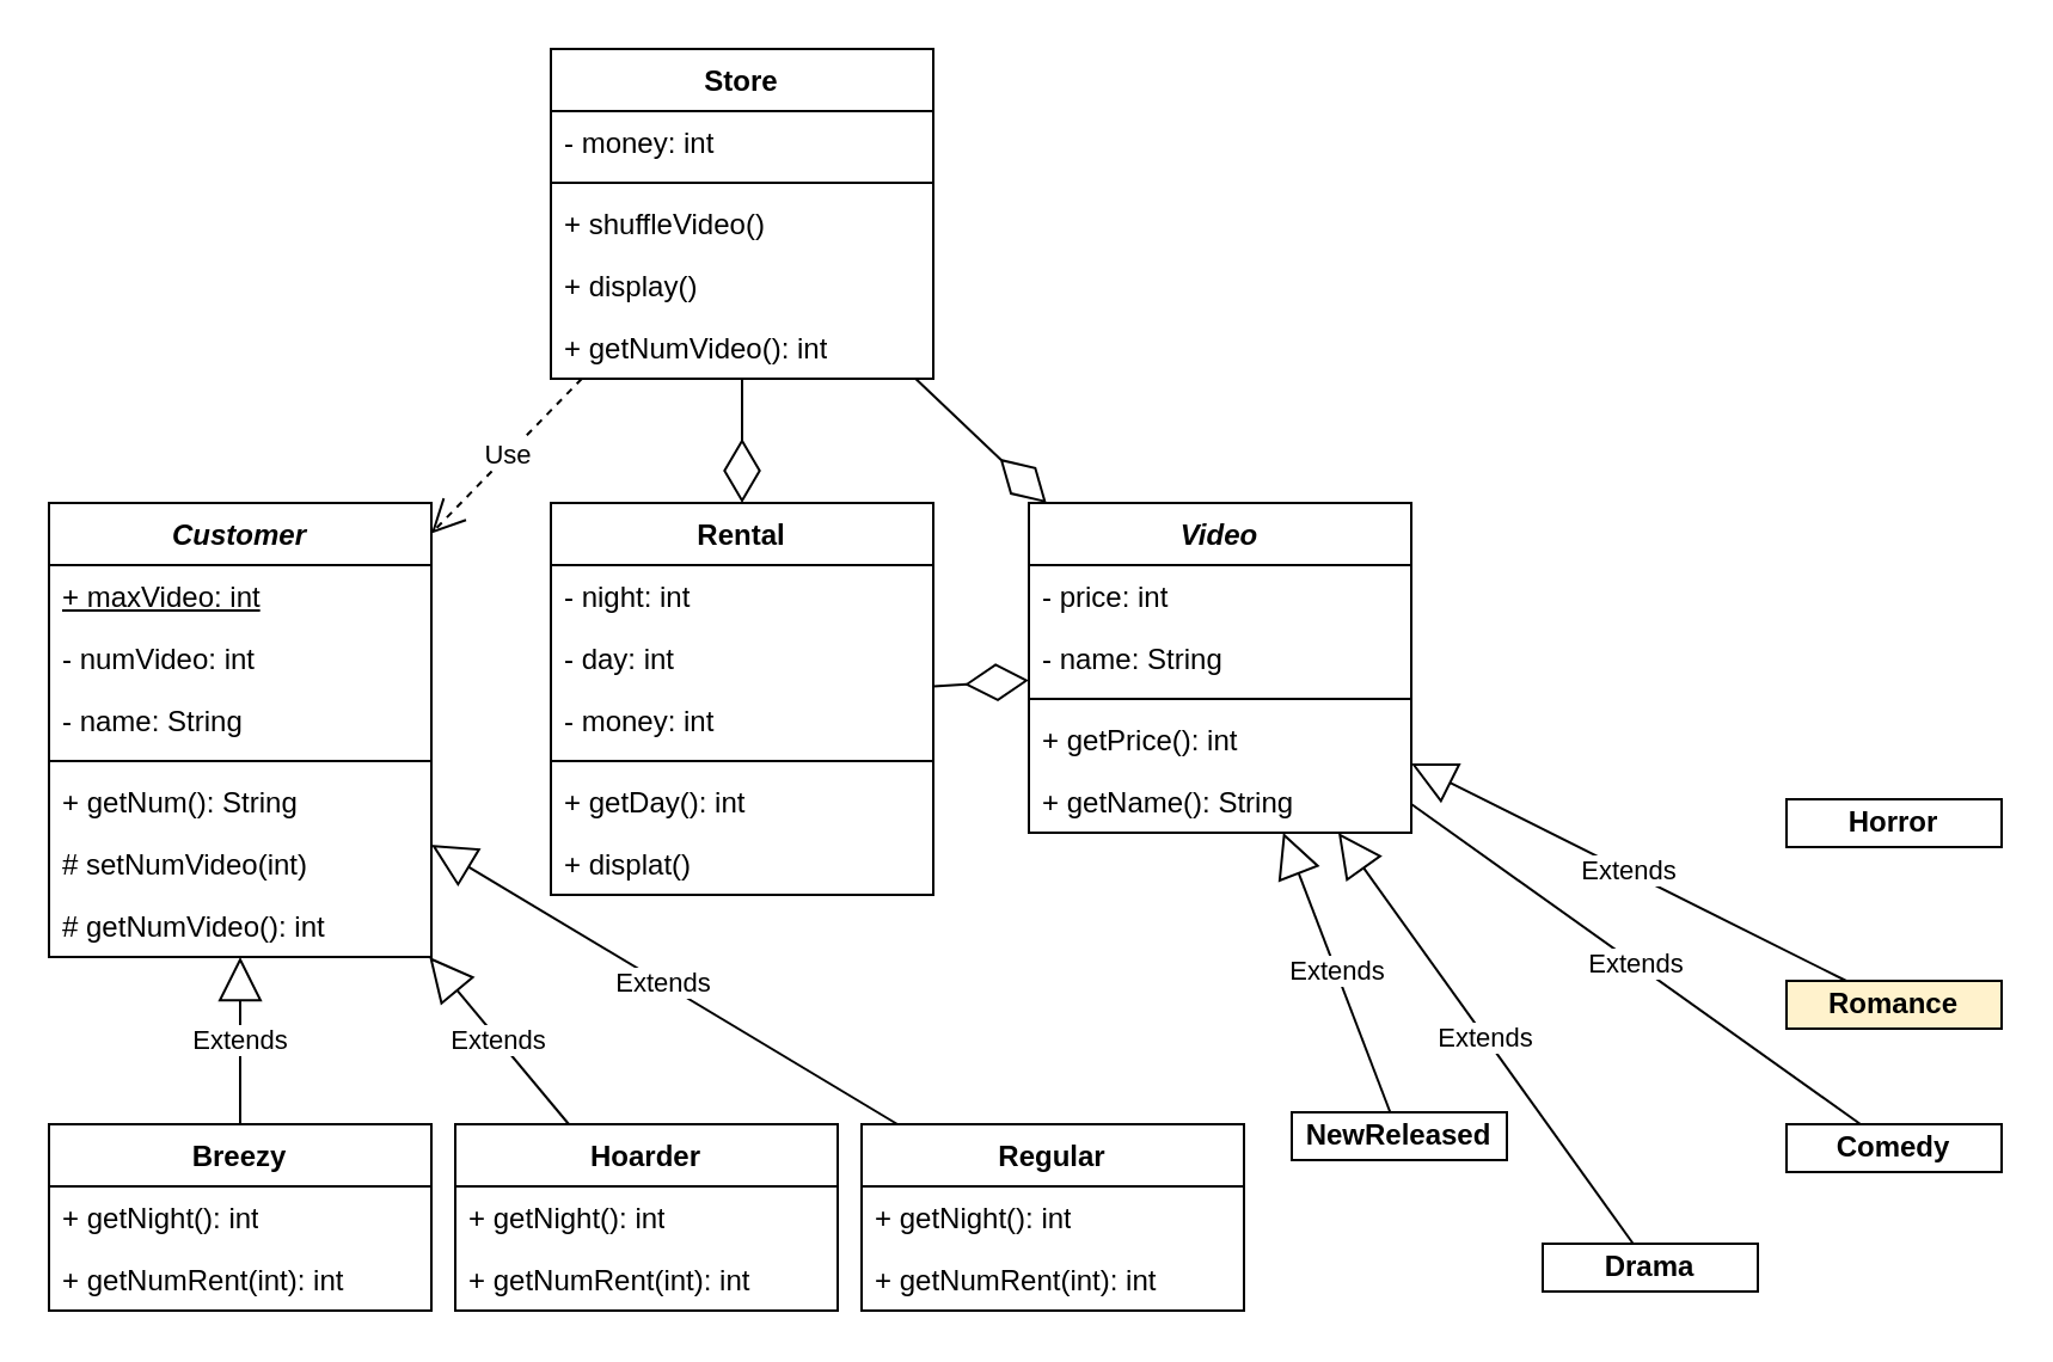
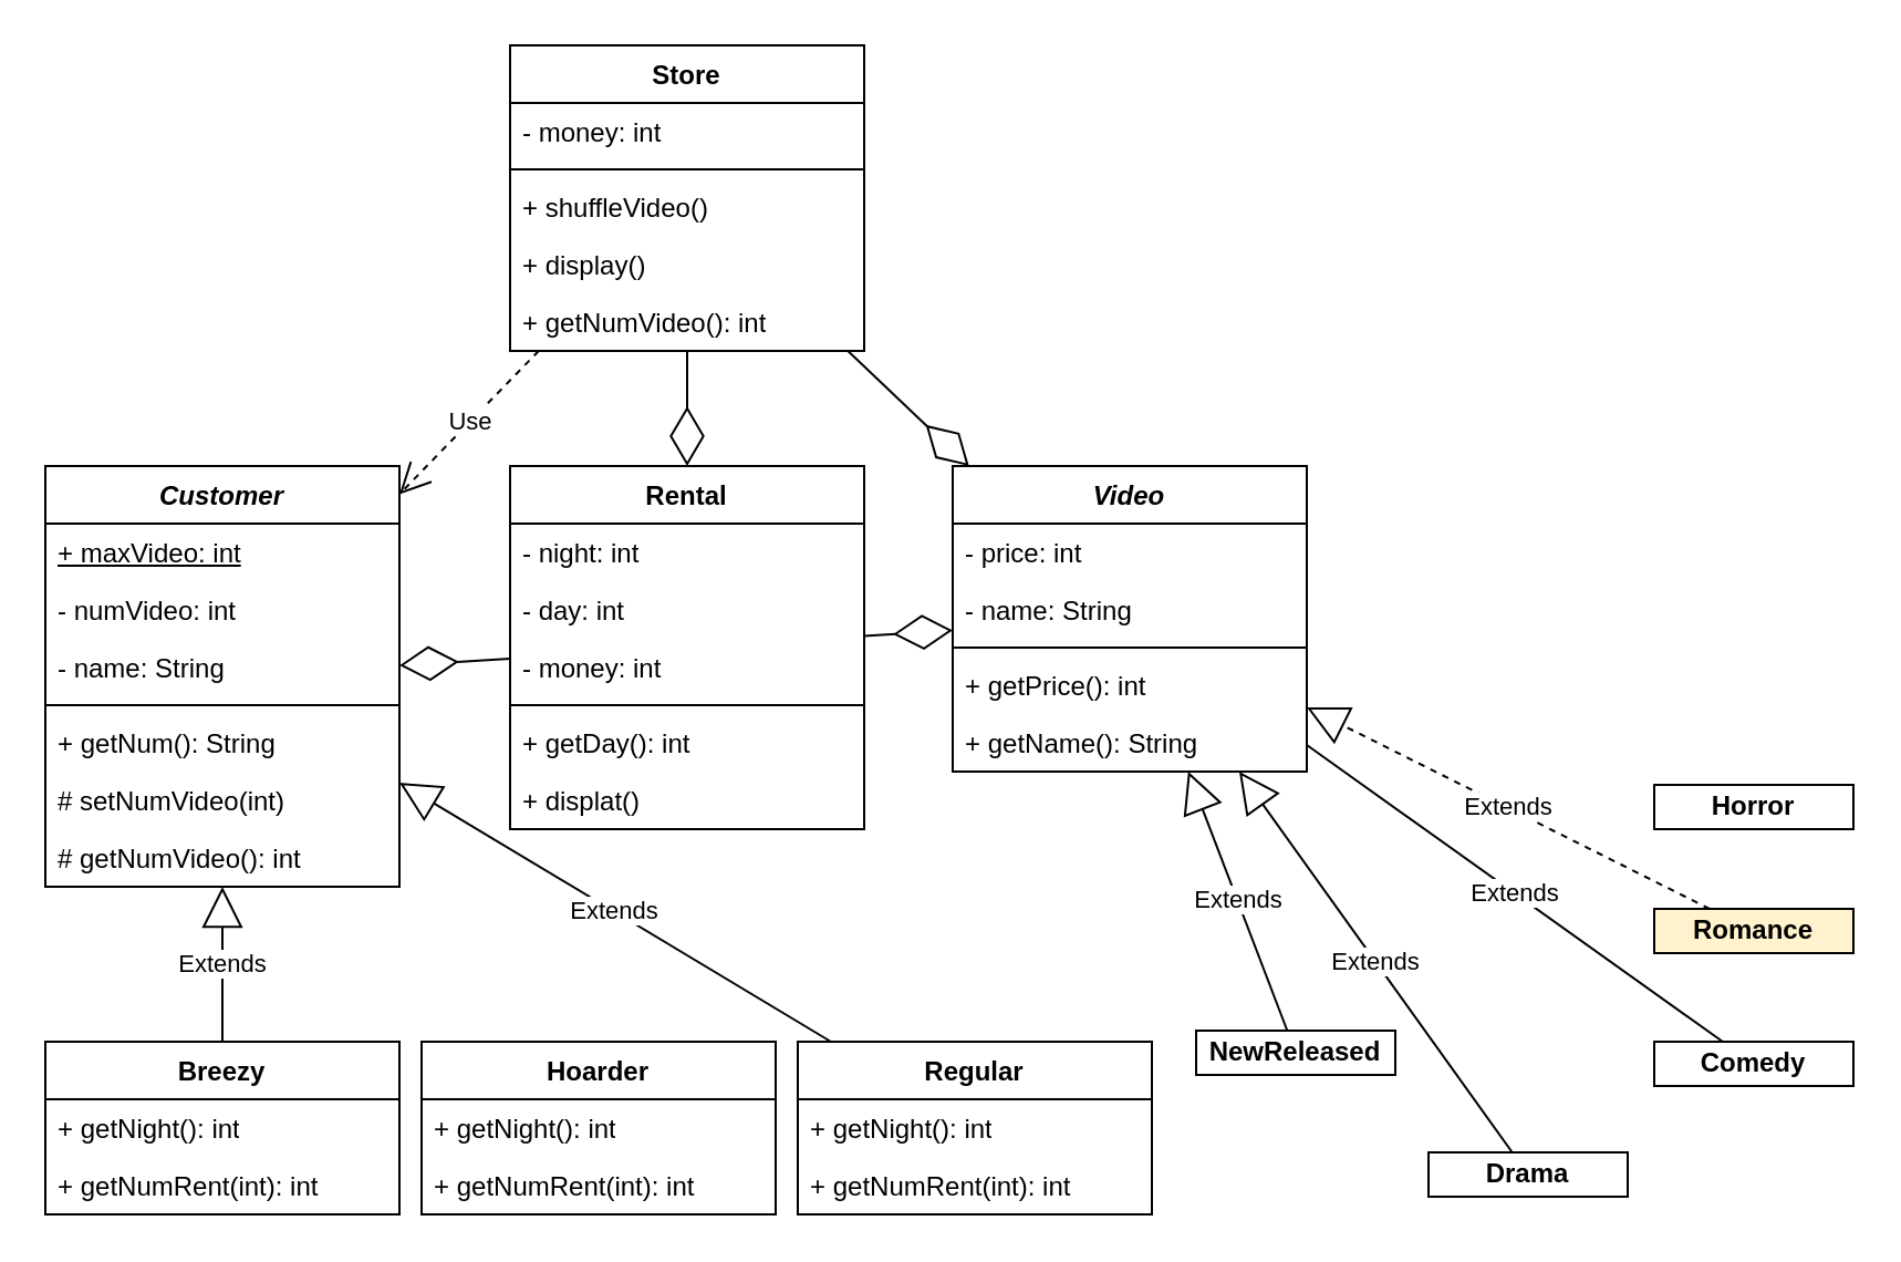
  <mxCell id="0" />
  <mxCell id="1" parent="0" />
  <mxCell id="2" value="&lt;i&gt;Customer&lt;/i&gt;" style="swimlane;fontStyle=1;align=center;verticalAlign=top;childLayout=stackLayout;horizontal=1;startSize=26;horizontalStack=0;resizeParent=1;resizeParentMax=0;resizeLast=0;collapsible=1;marginBottom=0;whiteSpace=wrap;html=1;" vertex="1" parent="1"><mxGeometry x="20" y="210" width="160" height="190" as="geometry" /></mxCell>
  <mxCell id="3" value="&lt;u&gt;+ maxVideo: int&lt;/u&gt;" style="text;strokeColor=none;fillColor=none;align=left;verticalAlign=top;spacingLeft=4;spacingRight=4;overflow=hidden;rotatable=0;points=[[0,0.5],[1,0.5]];portConstraint=eastwest;whiteSpace=wrap;html=1;" vertex="1" parent="2"><mxGeometry y="26" width="160" height="26" as="geometry" /></mxCell>
  <mxCell id="4" value="- numVideo: int" style="text;strokeColor=none;fillColor=none;align=left;verticalAlign=top;spacingLeft=4;spacingRight=4;overflow=hidden;rotatable=0;points=[[0,0.5],[1,0.5]];portConstraint=eastwest;whiteSpace=wrap;html=1;" vertex="1" parent="2"><mxGeometry y="52" width="160" height="26" as="geometry" /></mxCell>
  <mxCell id="5" value="- name: String" style="text;strokeColor=none;fillColor=none;align=left;verticalAlign=top;spacingLeft=4;spacingRight=4;overflow=hidden;rotatable=0;points=[[0,0.5],[1,0.5]];portConstraint=eastwest;whiteSpace=wrap;html=1;" vertex="1" parent="2"><mxGeometry y="78" width="160" height="26" as="geometry" /></mxCell>
  <mxCell id="6" value="" style="line;strokeWidth=1;fillColor=none;align=left;verticalAlign=middle;spacingTop=-1;spacingLeft=3;spacingRight=3;rotatable=0;labelPosition=right;points=[];portConstraint=eastwest;strokeColor=inherit;" vertex="1" parent="2"><mxGeometry y="104" width="160" height="8" as="geometry" /></mxCell>
  <mxCell id="7" value="+ getNum(): String" style="text;strokeColor=none;fillColor=none;align=left;verticalAlign=top;spacingLeft=4;spacingRight=4;overflow=hidden;rotatable=0;points=[[0,0.5],[1,0.5]];portConstraint=eastwest;whiteSpace=wrap;html=1;" vertex="1" parent="2"><mxGeometry y="112" width="160" height="26" as="geometry" /></mxCell>
  <mxCell id="8" value="# setNumVideo(int)" style="text;strokeColor=none;fillColor=none;align=left;verticalAlign=top;spacingLeft=4;spacingRight=4;overflow=hidden;rotatable=0;points=[[0,0.5],[1,0.5]];portConstraint=eastwest;whiteSpace=wrap;html=1;" vertex="1" parent="2"><mxGeometry y="138" width="160" height="26" as="geometry" /></mxCell>
  <mxCell id="9" value="# getNumVideo(): int" style="text;strokeColor=none;fillColor=none;align=left;verticalAlign=top;spacingLeft=4;spacingRight=4;overflow=hidden;rotatable=0;points=[[0,0.5],[1,0.5]];portConstraint=eastwest;whiteSpace=wrap;html=1;" vertex="1" parent="2"><mxGeometry y="164" width="160" height="26" as="geometry" /></mxCell>
  <mxCell id="10" value="Breezy" style="swimlane;fontStyle=1;align=center;verticalAlign=top;childLayout=stackLayout;horizontal=1;startSize=26;horizontalStack=0;resizeParent=1;resizeParentMax=0;resizeLast=0;collapsible=1;marginBottom=0;whiteSpace=wrap;html=1;" vertex="1" parent="1"><mxGeometry x="20" y="470" width="160" height="78" as="geometry" /></mxCell>
  <mxCell id="11" value="+ getNight(): int" style="text;strokeColor=none;fillColor=none;align=left;verticalAlign=top;spacingLeft=4;spacingRight=4;overflow=hidden;rotatable=0;points=[[0,0.5],[1,0.5]];portConstraint=eastwest;whiteSpace=wrap;html=1;" vertex="1" parent="10"><mxGeometry y="26" width="160" height="26" as="geometry" /></mxCell>
  <mxCell id="12" value="+ getNumRent(int): int" style="text;strokeColor=none;fillColor=none;align=left;verticalAlign=top;spacingLeft=4;spacingRight=4;overflow=hidden;rotatable=0;points=[[0,0.5],[1,0.5]];portConstraint=eastwest;whiteSpace=wrap;html=1;" vertex="1" parent="10"><mxGeometry y="52" width="160" height="26" as="geometry" /></mxCell>
  <mxCell id="13" value="Extends" style="endArrow=block;endSize=16;endFill=0;html=1;rounded=0;" edge="1" parent="1" source="10" target="2"><mxGeometry x="-0.0" width="160" relative="1" as="geometry"><mxPoint x="200" y="960" as="sourcePoint" /><mxPoint x="320" y="950" as="targetPoint" /><mxPoint as="offset" /></mxGeometry></mxCell>
  <mxCell id="14" value="Hoarder" style="swimlane;fontStyle=1;align=center;verticalAlign=top;childLayout=stackLayout;horizontal=1;startSize=26;horizontalStack=0;resizeParent=1;resizeParentMax=0;resizeLast=0;collapsible=1;marginBottom=0;whiteSpace=wrap;html=1;" vertex="1" parent="1"><mxGeometry x="190" y="470" width="160" height="78" as="geometry" /></mxCell>
  <mxCell id="15" value="+ getNight(): int" style="text;strokeColor=none;fillColor=none;align=left;verticalAlign=top;spacingLeft=4;spacingRight=4;overflow=hidden;rotatable=0;points=[[0,0.5],[1,0.5]];portConstraint=eastwest;whiteSpace=wrap;html=1;" vertex="1" parent="14"><mxGeometry y="26" width="160" height="26" as="geometry" /></mxCell>
  <mxCell id="16" value="+ getNumRent(int): int" style="text;strokeColor=none;fillColor=none;align=left;verticalAlign=top;spacingLeft=4;spacingRight=4;overflow=hidden;rotatable=0;points=[[0,0.5],[1,0.5]];portConstraint=eastwest;whiteSpace=wrap;html=1;" vertex="1" parent="14"><mxGeometry y="52" width="160" height="26" as="geometry" /></mxCell>
- <mxCell id="17" value="Extends" style="endArrow=block;endSize=16;endFill=0;html=1;rounded=0;" edge="1" parent="1" source="14" target="2"><mxGeometry width="160" relative="1" as="geometry"><mxPoint x="210" y="970" as="sourcePoint" /><mxPoint x="420" y="940" as="targetPoint" /><mxPoint as="offset" /></mxGeometry></mxCell>
  <mxCell id="18" value="Regular" style="swimlane;fontStyle=1;align=center;verticalAlign=top;childLayout=stackLayout;horizontal=1;startSize=26;horizontalStack=0;resizeParent=1;resizeParentMax=0;resizeLast=0;collapsible=1;marginBottom=0;whiteSpace=wrap;html=1;" vertex="1" parent="1"><mxGeometry x="360" y="470" width="160" height="78" as="geometry" /></mxCell>
  <mxCell id="19" value="+ getNight(): int" style="text;strokeColor=none;fillColor=none;align=left;verticalAlign=top;spacingLeft=4;spacingRight=4;overflow=hidden;rotatable=0;points=[[0,0.5],[1,0.5]];portConstraint=eastwest;whiteSpace=wrap;html=1;" vertex="1" parent="18"><mxGeometry y="26" width="160" height="26" as="geometry" /></mxCell>
  <mxCell id="20" value="+ getNumRent(int): int" style="text;strokeColor=none;fillColor=none;align=left;verticalAlign=top;spacingLeft=4;spacingRight=4;overflow=hidden;rotatable=0;points=[[0,0.5],[1,0.5]];portConstraint=eastwest;whiteSpace=wrap;html=1;" vertex="1" parent="18"><mxGeometry y="52" width="160" height="26" as="geometry" /></mxCell>
  <mxCell id="21" value="Extends" style="endArrow=block;endSize=16;endFill=0;html=1;rounded=0;" edge="1" parent="1" source="18" target="2"><mxGeometry x="-0.0" width="160" relative="1" as="geometry"><mxPoint x="590" y="995" as="sourcePoint" /><mxPoint x="490" y="940" as="targetPoint" /><mxPoint as="offset" /></mxGeometry></mxCell>
+ <mxCell id="22" value="" style="endArrow=diamondThin;endFill=0;endSize=24;html=1;rounded=0;" edge="1" parent="1" source="47" target="2"><mxGeometry width="160" relative="1" as="geometry"><mxPoint x="650" y="740" as="sourcePoint" /><mxPoint x="300" y="794.469" as="targetPoint" /></mxGeometry></mxCell>
  <mxCell id="23" value="" style="endArrow=diamondThin;endFill=0;endSize=24;html=1;rounded=0;" edge="1" parent="1" source="47" target="24"><mxGeometry width="160" relative="1" as="geometry"><mxPoint x="220" y="853" as="sourcePoint" /><mxPoint x="101.694" y="1100" as="targetPoint" /></mxGeometry></mxCell>
  <mxCell id="24" value="&lt;i&gt;Video&lt;/i&gt;" style="swimlane;fontStyle=1;align=center;verticalAlign=top;childLayout=stackLayout;horizontal=1;startSize=26;horizontalStack=0;resizeParent=1;resizeParentMax=0;resizeLast=0;collapsible=1;marginBottom=0;whiteSpace=wrap;html=1;" vertex="1" parent="1"><mxGeometry x="430" y="210" width="160" height="138" as="geometry" /></mxCell>
  <mxCell id="25" value="- price: int" style="text;strokeColor=none;fillColor=none;align=left;verticalAlign=top;spacingLeft=4;spacingRight=4;overflow=hidden;rotatable=0;points=[[0,0.5],[1,0.5]];portConstraint=eastwest;whiteSpace=wrap;html=1;" vertex="1" parent="24"><mxGeometry y="26" width="160" height="26" as="geometry" /></mxCell>
  <mxCell id="26" value="- name: String" style="text;strokeColor=none;fillColor=none;align=left;verticalAlign=top;spacingLeft=4;spacingRight=4;overflow=hidden;rotatable=0;points=[[0,0.5],[1,0.5]];portConstraint=eastwest;whiteSpace=wrap;html=1;" vertex="1" parent="24"><mxGeometry y="52" width="160" height="26" as="geometry" /></mxCell>
  <mxCell id="27" value="" style="line;strokeWidth=1;fillColor=none;align=left;verticalAlign=middle;spacingTop=-1;spacingLeft=3;spacingRight=3;rotatable=0;labelPosition=right;points=[];portConstraint=eastwest;strokeColor=inherit;" vertex="1" parent="24"><mxGeometry y="78" width="160" height="8" as="geometry" /></mxCell>
  <mxCell id="28" value="+ getPrice(): int" style="text;strokeColor=none;fillColor=none;align=left;verticalAlign=top;spacingLeft=4;spacingRight=4;overflow=hidden;rotatable=0;points=[[0,0.5],[1,0.5]];portConstraint=eastwest;whiteSpace=wrap;html=1;" vertex="1" parent="24"><mxGeometry y="86" width="160" height="26" as="geometry" /></mxCell>
  <mxCell id="29" value="+ getName(): String" style="text;strokeColor=none;fillColor=none;align=left;verticalAlign=top;spacingLeft=4;spacingRight=4;overflow=hidden;rotatable=0;points=[[0,0.5],[1,0.5]];portConstraint=eastwest;whiteSpace=wrap;html=1;" vertex="1" parent="24"><mxGeometry y="112" width="160" height="26" as="geometry" /></mxCell>
  <mxCell id="30" value="&lt;b&gt;NewReleased&lt;/b&gt;" style="html=1;whiteSpace=wrap;" vertex="1" parent="1"><mxGeometry x="540" y="465" width="90" height="20" as="geometry" /></mxCell>
- <mxCell id="31" value="&lt;b&gt;Horror&lt;/b&gt;" style="html=1;whiteSpace=wrap;" vertex="1" parent="1"><mxGeometry x="747" y="334" width="90" height="20" as="geometry" /></mxCell>
+ <mxCell id="31" value="&lt;b&gt;Horror&lt;/b&gt;" style="html=1;whiteSpace=wrap;" vertex="1" parent="1"><mxGeometry x="747" y="354" width="90" height="20" as="geometry" /></mxCell>
  <mxCell id="32" value="&lt;b&gt;Romance&lt;/b&gt;" style="html=1;whiteSpace=wrap;fillColor=#fff2cc;" vertex="1" parent="1"><mxGeometry x="747" y="410" width="90" height="20" as="geometry" /></mxCell>
  <mxCell id="33" value="&lt;b&gt;Drama&lt;/b&gt;" style="html=1;whiteSpace=wrap;" vertex="1" parent="1"><mxGeometry x="645" y="520" width="90" height="20" as="geometry" /></mxCell>
  <mxCell id="34" value="&lt;b&gt;Comedy&lt;/b&gt;" style="html=1;whiteSpace=wrap;" vertex="1" parent="1"><mxGeometry x="747" y="470" width="90" height="20" as="geometry" /></mxCell>
  <mxCell id="35" value="Extends" style="endArrow=block;endSize=16;endFill=0;html=1;rounded=0;" edge="1" parent="1" source="33" target="24"><mxGeometry x="-0.0" width="160" relative="1" as="geometry"><mxPoint x="540" y="1270" as="sourcePoint" /><mxPoint x="466" y="1200" as="targetPoint" /><mxPoint as="offset" /></mxGeometry></mxCell>
  <mxCell id="36" value="Extends" style="endArrow=block;endSize=16;endFill=0;html=1;rounded=0;" edge="1" parent="1" source="30" target="24"><mxGeometry x="-0.0" width="160" relative="1" as="geometry"><mxPoint x="560" y="1230" as="sourcePoint" /><mxPoint x="480" y="1170" as="targetPoint" /><mxPoint as="offset" /></mxGeometry></mxCell>
- <mxCell id="37" value="Extends" style="endArrow=block;endSize=16;endFill=0;html=1;rounded=0;" edge="1" parent="1" source="32" target="24"><mxGeometry x="-0.0" width="160" relative="1" as="geometry"><mxPoint x="612" y="1200" as="sourcePoint" /><mxPoint x="538" y="1130" as="targetPoint" /><mxPoint as="offset" /></mxGeometry></mxCell>
+ <mxCell id="37" value="Extends" style="endArrow=block;endSize=16;endFill=0;html=1;rounded=0;dashed=1;" edge="1" parent="1" source="32" target="24"><mxGeometry x="-0.0" width="160" relative="1" as="geometry"><mxPoint x="612" y="1200" as="sourcePoint" /><mxPoint x="538" y="1130" as="targetPoint" /><mxPoint as="offset" /></mxGeometry></mxCell>
  <mxCell id="38" value="Extends" style="endArrow=none;endSize=16;endFill=0;html=1;rounded=0;" edge="1" parent="1" source="34" target="24"><mxGeometry x="-0.0" width="160" relative="1" as="geometry"><mxPoint x="560" y="1240" as="sourcePoint" /><mxPoint x="490" y="1180" as="targetPoint" /><mxPoint as="offset" /></mxGeometry></mxCell>
  <mxCell id="39" value="Store" style="swimlane;fontStyle=1;align=center;verticalAlign=top;childLayout=stackLayout;horizontal=1;startSize=26;horizontalStack=0;resizeParent=1;resizeParentMax=0;resizeLast=0;collapsible=1;marginBottom=0;whiteSpace=wrap;html=1;" vertex="1" parent="1"><mxGeometry x="230" y="20" width="160" height="138" as="geometry" /></mxCell>
  <mxCell id="40" value="- money: int" style="text;strokeColor=none;fillColor=none;align=left;verticalAlign=top;spacingLeft=4;spacingRight=4;overflow=hidden;rotatable=0;points=[[0,0.5],[1,0.5]];portConstraint=eastwest;whiteSpace=wrap;html=1;" vertex="1" parent="39"><mxGeometry y="26" width="160" height="26" as="geometry" /></mxCell>
  <mxCell id="41" value="" style="line;strokeWidth=1;fillColor=none;align=left;verticalAlign=middle;spacingTop=-1;spacingLeft=3;spacingRight=3;rotatable=0;labelPosition=right;points=[];portConstraint=eastwest;strokeColor=inherit;" vertex="1" parent="39"><mxGeometry y="52" width="160" height="8" as="geometry" /></mxCell>
  <mxCell id="42" value="+ shuffleVideo()" style="text;strokeColor=none;fillColor=none;align=left;verticalAlign=top;spacingLeft=4;spacingRight=4;overflow=hidden;rotatable=0;points=[[0,0.5],[1,0.5]];portConstraint=eastwest;whiteSpace=wrap;html=1;" vertex="1" parent="39"><mxGeometry y="60" width="160" height="26" as="geometry" /></mxCell>
  <mxCell id="43" value="+ display()" style="text;strokeColor=none;fillColor=none;align=left;verticalAlign=top;spacingLeft=4;spacingRight=4;overflow=hidden;rotatable=0;points=[[0,0.5],[1,0.5]];portConstraint=eastwest;whiteSpace=wrap;html=1;" vertex="1" parent="39"><mxGeometry y="86" width="160" height="26" as="geometry" /></mxCell>
  <mxCell id="44" value="+ getNumVideo(): int" style="text;strokeColor=none;fillColor=none;align=left;verticalAlign=top;spacingLeft=4;spacingRight=4;overflow=hidden;rotatable=0;points=[[0,0.5],[1,0.5]];portConstraint=eastwest;whiteSpace=wrap;html=1;" vertex="1" parent="39"><mxGeometry y="112" width="160" height="26" as="geometry" /></mxCell>
  <mxCell id="45" value="" style="endArrow=diamondThin;endFill=0;endSize=24;html=1;rounded=0;" edge="1" parent="1" source="39" target="47"><mxGeometry width="160" relative="1" as="geometry"><mxPoint x="530" y="1110" as="sourcePoint" /><mxPoint x="600" y="560" as="targetPoint" /></mxGeometry></mxCell>
  <mxCell id="46" value="" style="endArrow=diamondThin;endFill=0;endSize=24;html=1;rounded=0;" edge="1" parent="1" source="39" target="24"><mxGeometry width="160" relative="1" as="geometry"><mxPoint x="667" y="1176" as="sourcePoint" /><mxPoint x="678" y="1369" as="targetPoint" /></mxGeometry></mxCell>
  <mxCell id="47" value="Rental" style="swimlane;fontStyle=1;align=center;verticalAlign=top;childLayout=stackLayout;horizontal=1;startSize=26;horizontalStack=0;resizeParent=1;resizeParentMax=0;resizeLast=0;collapsible=1;marginBottom=0;whiteSpace=wrap;html=1;" vertex="1" parent="1"><mxGeometry x="230" y="210" width="160" height="164" as="geometry" /></mxCell>
  <mxCell id="48" value="- night: int" style="text;strokeColor=none;fillColor=none;align=left;verticalAlign=top;spacingLeft=4;spacingRight=4;overflow=hidden;rotatable=0;points=[[0,0.5],[1,0.5]];portConstraint=eastwest;whiteSpace=wrap;html=1;" vertex="1" parent="47"><mxGeometry y="26" width="160" height="26" as="geometry" /></mxCell>
  <mxCell id="49" value="- day: int" style="text;strokeColor=none;fillColor=none;align=left;verticalAlign=top;spacingLeft=4;spacingRight=4;overflow=hidden;rotatable=0;points=[[0,0.5],[1,0.5]];portConstraint=eastwest;whiteSpace=wrap;html=1;" vertex="1" parent="47"><mxGeometry y="52" width="160" height="26" as="geometry" /></mxCell>
  <mxCell id="50" value="- money: int" style="text;strokeColor=none;fillColor=none;align=left;verticalAlign=top;spacingLeft=4;spacingRight=4;overflow=hidden;rotatable=0;points=[[0,0.5],[1,0.5]];portConstraint=eastwest;whiteSpace=wrap;html=1;" vertex="1" parent="47"><mxGeometry y="78" width="160" height="26" as="geometry" /></mxCell>
  <mxCell id="51" value="" style="line;strokeWidth=1;fillColor=none;align=left;verticalAlign=middle;spacingTop=-1;spacingLeft=3;spacingRight=3;rotatable=0;labelPosition=right;points=[];portConstraint=eastwest;strokeColor=inherit;" vertex="1" parent="47"><mxGeometry y="104" width="160" height="8" as="geometry" /></mxCell>
  <mxCell id="52" value="+ getDay(): int" style="text;strokeColor=none;fillColor=none;align=left;verticalAlign=top;spacingLeft=4;spacingRight=4;overflow=hidden;rotatable=0;points=[[0,0.5],[1,0.5]];portConstraint=eastwest;whiteSpace=wrap;html=1;" vertex="1" parent="47"><mxGeometry y="112" width="160" height="26" as="geometry" /></mxCell>
  <mxCell id="53" value="+ displat()" style="text;strokeColor=none;fillColor=none;align=left;verticalAlign=top;spacingLeft=4;spacingRight=4;overflow=hidden;rotatable=0;points=[[0,0.5],[1,0.5]];portConstraint=eastwest;whiteSpace=wrap;html=1;" vertex="1" parent="47"><mxGeometry y="138" width="160" height="26" as="geometry" /></mxCell>
  <mxCell id="54" value="Use" style="endArrow=open;endSize=12;dashed=1;html=1;rounded=0;" edge="1" parent="1" source="39" target="2"><mxGeometry width="160" relative="1" as="geometry"><mxPoint x="100" y="1170" as="sourcePoint" /><mxPoint x="350" y="370" as="targetPoint" /></mxGeometry></mxCell>
